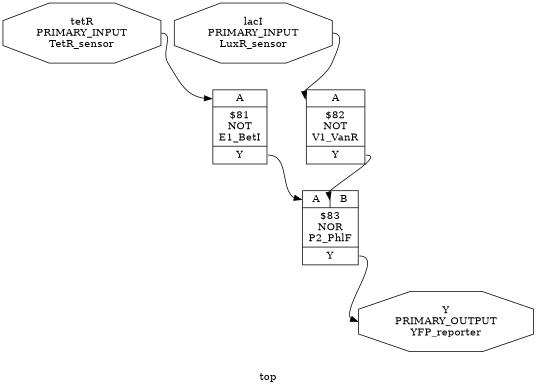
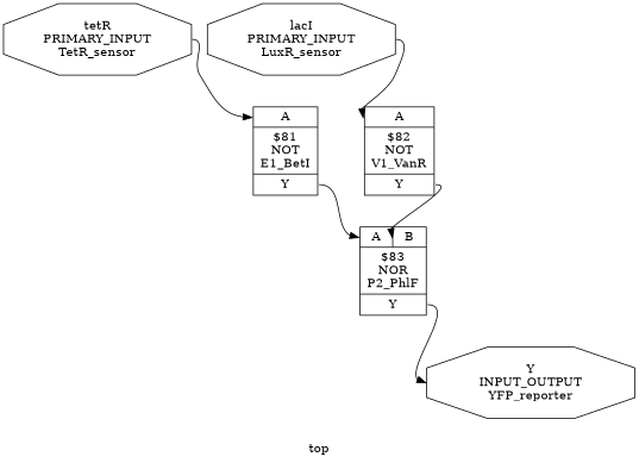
  digraph {
    label=top
    rankdir=TB
    remincross=true
    node [shape=octagon]
    edge [color=black fontcolor=black headport="p6:w" tailport="p3:e"]
-   n1 [fontcolor=black label="Y\nPRIMARY_OUTPUT\nYFP_reporter"]
+   n1 [fontcolor=black label="Y\nINPUT_OUTPUT\nYFP_reporter"]
    n2 [fontcolor=black label="lacI\nPRIMARY_INPUT\nLuxR_sensor"]
    n3 [label="{{<p6> A}|$82\nNOT\nV1_VanR|{<p3> Y}}" shape=record]
    n4 [fontcolor=black label="tetR\nPRIMARY_INPUT\nTetR_sensor"]
    n5 [label="{{<p6> A}|$81\nNOT\nE1_BetI|{<p3> Y}}" shape=record]
    n6 [label="{{<p6> A|<p9> B}|$83\nNOR\nP2_PhlF|{<p3> Y}}" shape=record]
    n2 -> n3 [tailport=e]
    n3 -> n6 [headport="p9:w"]
    n4 -> n5 [tailport=e]
    n5 -> n6
    n6 -> n1 [headport=w]
  }
